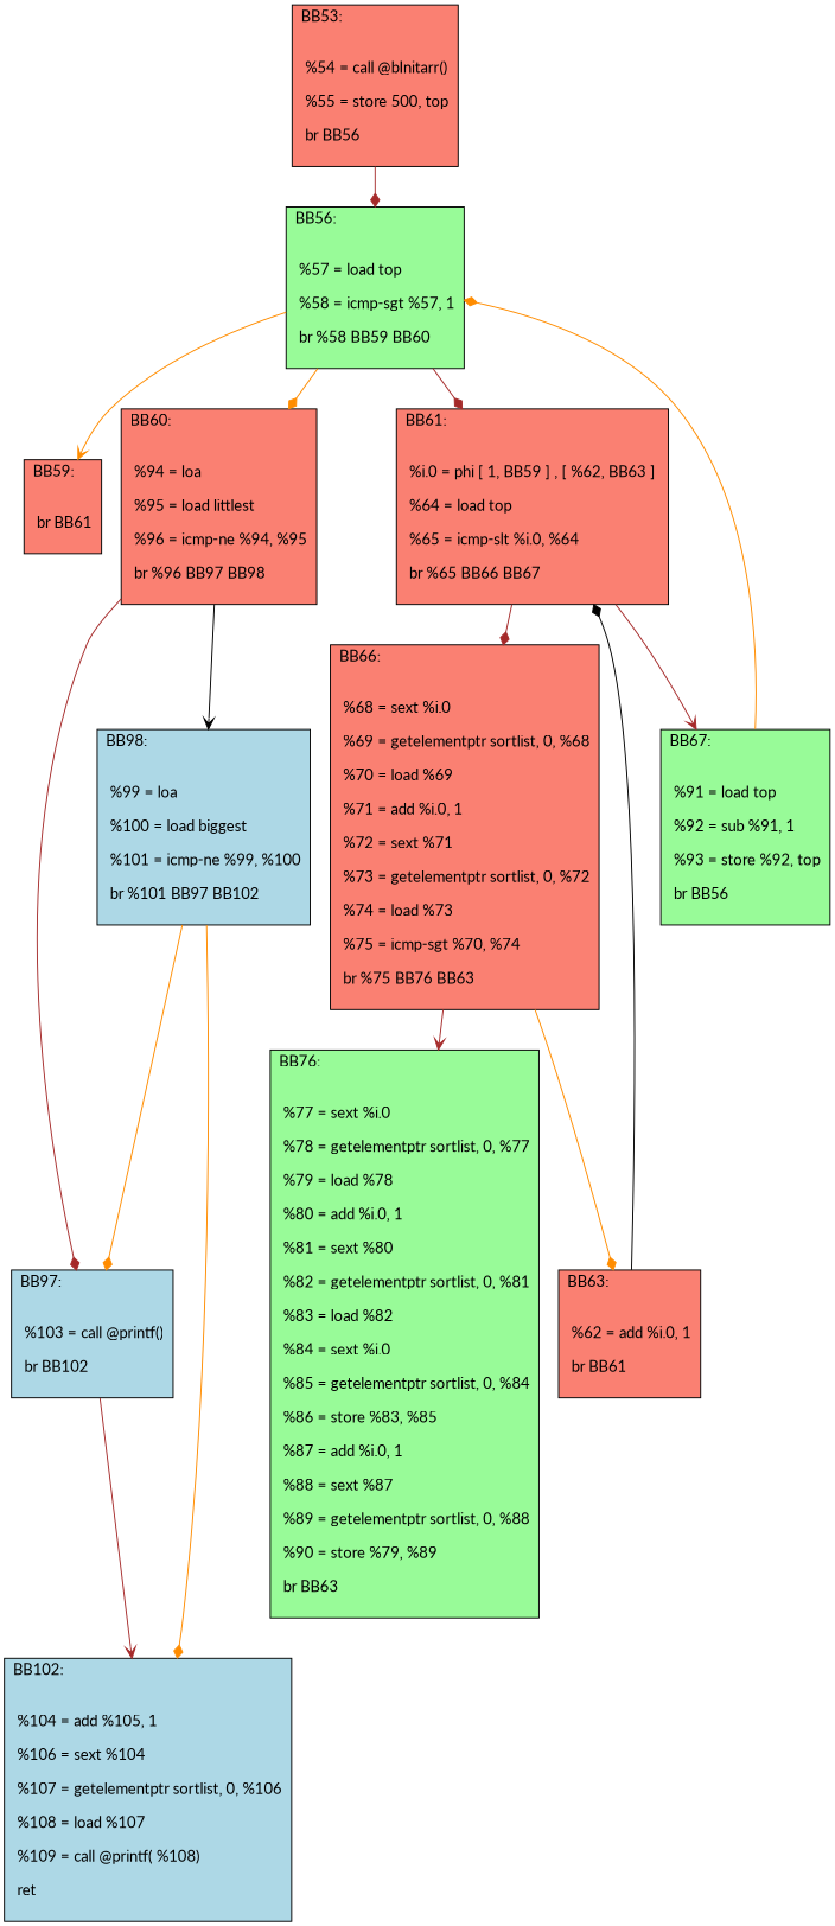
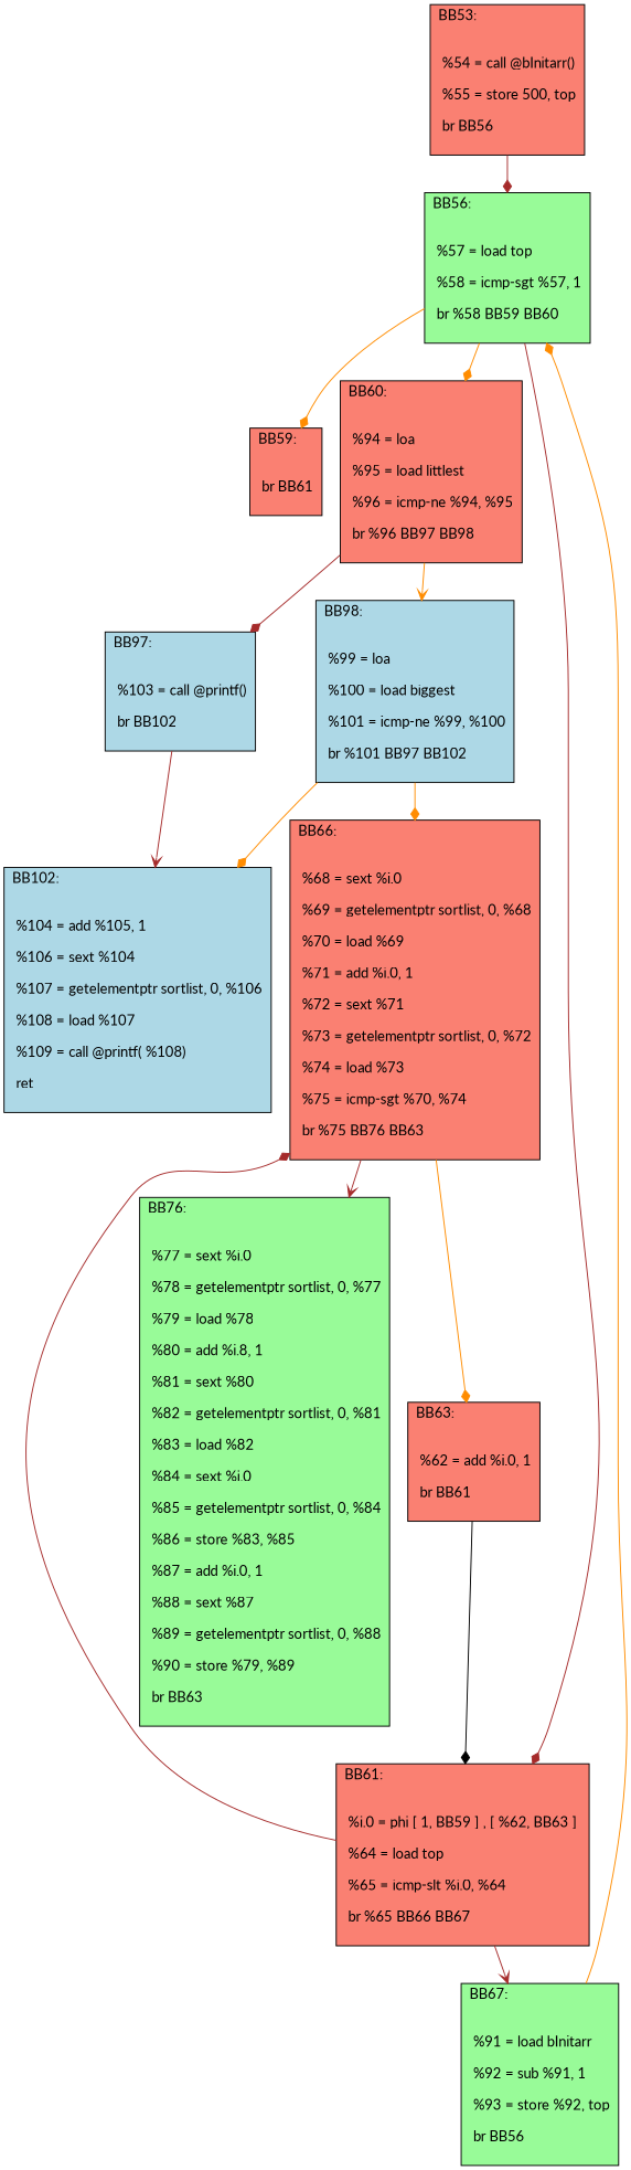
  digraph {
    fontname=Lato
    node [fillcolor=salmon fontname=Lato shape=record style=filled]
    edge [arrowhead=diamond color=brown fontname=Lato]
    n1 [label="{BB53:\l\l\n             %54 = call @bInitarr()\l\n             %55 = store 500, top\l\n             br BB56\l\n             }"]
    n2 [fillcolor=palegreen label="{BB56:\l\l\n             %57 = load top\l\n             %58 = icmp-sgt %57, 1\l\n             br %58 BB59 BB60\l\n             }"]
    n3 [label="{BB59:\l\l\n             br BB61\l\n             }"]
    n4 [label="{BB60:\l\l\n             %94 = loa\l\n             %95 = load littlest\l\n             %96 = icmp-ne %94, %95\l\n             br %96 BB97 BB98\l\n             }"]
    n5 [label="{BB61:\l\l\n             %i.0 = phi [ 1, BB59 ] , [ %62, BB63 ] \l\n             %64 = load top\l\n             %65 = icmp-slt %i.0, %64\l\n             br %65 BB66 BB67\l\n             }"]
    n6 [fillcolor=lightblue label="{BB97:\l\l\n             %103 = call @printf()\l\n             br BB102\l\n             }"]
    n7 [fillcolor=lightblue label="{BB98:\l\l\n             %99 = loa\l\n             %100 = load biggest\l\n             %101 = icmp-ne %99, %100\l\n             br %101 BB97 BB102\l\n             }"]
    n8 [label="{BB66:\l\l\n             %68 = sext %i.0\l\n             %69 = getelementptr sortlist, 0, %68\l\n             %70 = load %69\l\n             %71 = add %i.0, 1\l\n             %72 = sext %71\l\n             %73 = getelementptr sortlist, 0, %72\l\n             %74 = load %73\l\n             %75 = icmp-sgt %70, %74\l\n             br %75 BB76 BB63\l\n             }"]
-   n9 [fillcolor=palegreen label="{BB67:\l\l\n             %91 = load top\l\n             %92 = sub %91, 1\l\n             %93 = store %92, top\l\n             br BB56\l\n             }"]
+   n9 [fillcolor=palegreen label="{BB67:\l\l\n             %91 = load bInitarr\l\n             %92 = sub %91, 1\l\n             %93 = store %92, top\l\n             br BB56\l\n             }"]
    n10 [fillcolor=lightblue label="{BB102:\l\l\n             %104 = add %105, 1\l\n             %106 = sext %104\l\n             %107 = getelementptr sortlist, 0, %106\l\n             %108 = load %107\l\n             %109 = call @printf( %108)\l\n             ret\l\n             }"]
-   n11 [fillcolor=palegreen label="{BB76:\l\l\n             %77 = sext %i.0\l\n             %78 = getelementptr sortlist, 0, %77\l\n             %79 = load %78\l\n             %80 = add %i.0, 1\l\n             %81 = sext %80\l\n             %82 = getelementptr sortlist, 0, %81\l\n             %83 = load %82\l\n             %84 = sext %i.0\l\n             %85 = getelementptr sortlist, 0, %84\l\n             %86 = store %83, %85\l\n             %87 = add %i.0, 1\l\n             %88 = sext %87\l\n             %89 = getelementptr sortlist, 0, %88\l\n             %90 = store %79, %89\l\n             br BB63\l\n             }"]
+   n11 [fillcolor=palegreen label="{BB76:\l\l\n             %77 = sext %i.0\l\n             %78 = getelementptr sortlist, 0, %77\l\n             %79 = load %78\l\n             %80 = add %i.8, 1\l\n             %81 = sext %80\l\n             %82 = getelementptr sortlist, 0, %81\l\n             %83 = load %82\l\n             %84 = sext %i.0\l\n             %85 = getelementptr sortlist, 0, %84\l\n             %86 = store %83, %85\l\n             %87 = add %i.0, 1\l\n             %88 = sext %87\l\n             %89 = getelementptr sortlist, 0, %88\l\n             %90 = store %79, %89\l\n             br BB63\l\n             }"]
    n12 [label="{BB63:\l\l\n             %62 = add %i.0, 1\l\n             br BB61\l\n             }"]
    n1 -> n2
-   n2 -> n3 [arrowhead=vee color=darkorange]
+   n2 -> n3 [color=darkorange]
    n2 -> n4 [color=darkorange]
    n2 -> n5
    n4 -> n6
-   n4 -> n7 [arrowhead=vee color=black]
+   n4 -> n7 [arrowhead=vee color=darkorange]
    n5 -> n8
    n5 -> n9 [arrowhead=vee]
    n6 -> n10 [arrowhead=vee]
-   n7 -> n6 [color=darkorange]
+   n7 -> n8 [color=darkorange]
    n7 -> n10 [color=darkorange]
    n8 -> n11 [arrowhead=vee]
    n8 -> n12 [color=darkorange]
    n9 -> n2 [color=darkorange]
    n12 -> n5 [color=black]
  }
